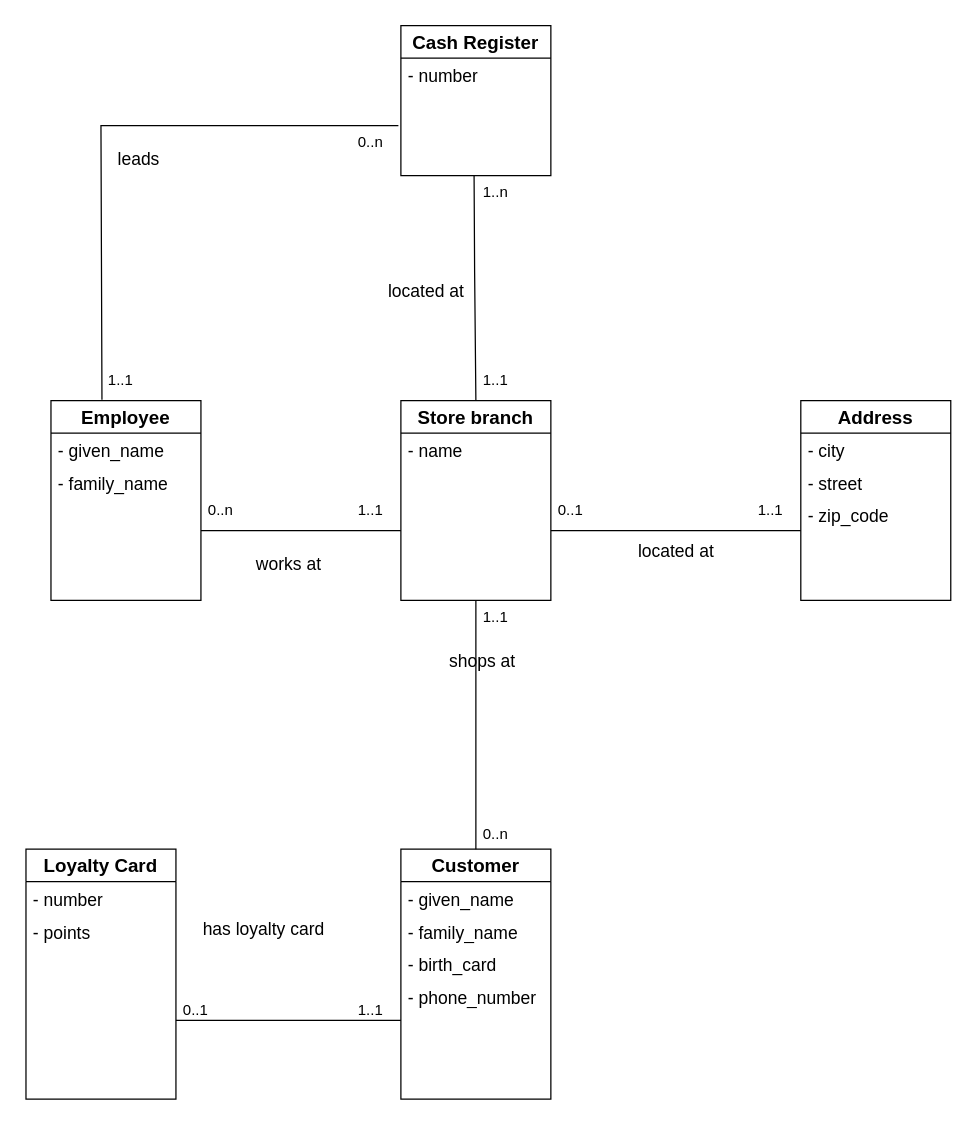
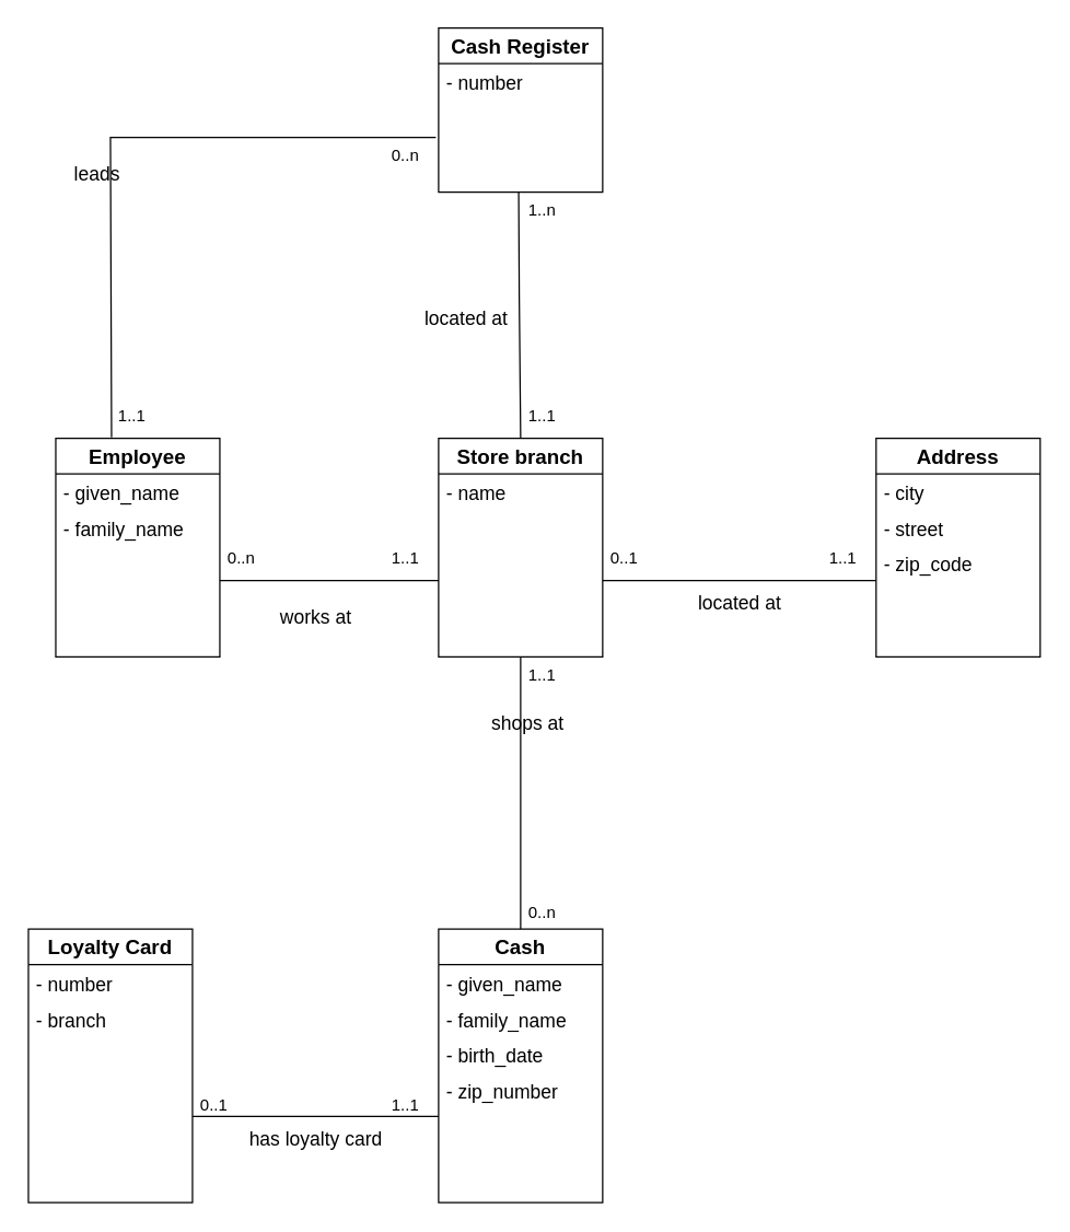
  <mxCell id="0" />
  <mxCell id="1" parent="0" />
  <mxCell id="2" value="&lt;b&gt;&lt;font style=&quot;font-size: 15px;&quot;&gt;Store branch&lt;/font&gt;&lt;/b&gt;" style="swimlane;fontStyle=0;childLayout=stackLayout;horizontal=1;startSize=26;fillColor=none;horizontalStack=0;resizeParent=1;resizeParentMax=0;resizeLast=0;collapsible=1;marginBottom=0;whiteSpace=wrap;html=1;" parent="1" vertex="1"><mxGeometry x="320" y="320" width="120" height="160" as="geometry" /></mxCell>
  <mxCell id="3" value="- name" style="text;strokeColor=none;fillColor=none;align=left;verticalAlign=top;spacingLeft=4;spacingRight=4;overflow=hidden;rotatable=0;points=[[0,0.5],[1,0.5]];portConstraint=eastwest;whiteSpace=wrap;html=1;fontSize=14;" parent="2" vertex="1"><mxGeometry y="26" width="120" height="134" as="geometry" /></mxCell>
  <mxCell id="4" value="" style="line;strokeWidth=1;fillColor=none;align=left;verticalAlign=middle;spacingTop=-1;spacingLeft=3;spacingRight=3;rotatable=0;labelPosition=right;points=[];portConstraint=eastwest;strokeColor=inherit;" parent="1" vertex="1"><mxGeometry x="440" y="420" width="200" height="8" as="geometry" /></mxCell>
  <mxCell id="5" value="&lt;b&gt;&lt;font style=&quot;font-size: 15px;&quot;&gt;Address&lt;/font&gt;&lt;/b&gt;" style="swimlane;fontStyle=0;childLayout=stackLayout;horizontal=1;startSize=26;fillColor=none;horizontalStack=0;resizeParent=1;resizeParentMax=0;resizeLast=0;collapsible=1;marginBottom=0;whiteSpace=wrap;html=1;" parent="1" vertex="1"><mxGeometry x="640" y="320" width="120" height="160" as="geometry" /></mxCell>
  <mxCell id="6" value="- city" style="text;strokeColor=none;fillColor=none;align=left;verticalAlign=top;spacingLeft=4;spacingRight=4;overflow=hidden;rotatable=0;points=[[0,0.5],[1,0.5]];portConstraint=eastwest;whiteSpace=wrap;html=1;fontSize=14;" parent="5" vertex="1"><mxGeometry y="26" width="120" height="26" as="geometry" /></mxCell>
  <mxCell id="7" value="- street" style="text;strokeColor=none;fillColor=none;align=left;verticalAlign=top;spacingLeft=4;spacingRight=4;overflow=hidden;rotatable=0;points=[[0,0.5],[1,0.5]];portConstraint=eastwest;whiteSpace=wrap;html=1;fontSize=14;" parent="5" vertex="1"><mxGeometry y="52" width="120" height="26" as="geometry" /></mxCell>
  <mxCell id="8" value="- zip_code" style="text;strokeColor=none;fillColor=none;align=left;verticalAlign=top;spacingLeft=4;spacingRight=4;overflow=hidden;rotatable=0;points=[[0,0.5],[1,0.5]];portConstraint=eastwest;whiteSpace=wrap;html=1;fontSize=14;" parent="5" vertex="1"><mxGeometry y="78" width="120" height="82" as="geometry" /></mxCell>
  <mxCell id="9" value="located at" style="text;align=center;fontStyle=0;verticalAlign=middle;spacingLeft=3;spacingRight=3;strokeColor=none;rotatable=0;points=[[0,0.5],[1,0.5]];portConstraint=eastwest;html=1;fontSize=14;" parent="1" vertex="1"><mxGeometry x="500" y="428" width="80" height="26" as="geometry" /></mxCell>
  <mxCell id="10" value="0..1" style="text;strokeColor=none;fillColor=none;align=left;verticalAlign=top;spacingLeft=4;spacingRight=4;overflow=hidden;rotatable=0;points=[[0,0.5],[1,0.5]];portConstraint=eastwest;whiteSpace=wrap;html=1;" parent="1" vertex="1"><mxGeometry x="440" y="394" width="40" height="26" as="geometry" /></mxCell>
  <mxCell id="11" value="1..1" style="text;strokeColor=none;fillColor=none;align=left;verticalAlign=top;spacingLeft=4;spacingRight=4;overflow=hidden;rotatable=0;points=[[0,0.5],[1,0.5]];portConstraint=eastwest;whiteSpace=wrap;html=1;" parent="1" vertex="1"><mxGeometry x="600" y="394" width="40" height="26" as="geometry" /></mxCell>
- <mxCell id="12" value="&lt;b&gt;&lt;font style=&quot;font-size: 15px;&quot;&gt;Customer&lt;/font&gt;&lt;/b&gt;" style="swimlane;fontStyle=0;childLayout=stackLayout;horizontal=1;startSize=26;fillColor=none;horizontalStack=0;resizeParent=1;resizeParentMax=0;resizeLast=0;collapsible=1;marginBottom=0;whiteSpace=wrap;html=1;" parent="1" vertex="1"><mxGeometry x="320" y="679" width="120" height="200" as="geometry" /></mxCell>
+ <mxCell id="12" value="&lt;b&gt;&lt;font style=&quot;font-size: 15px;&quot;&gt;Cash&lt;/font&gt;&lt;/b&gt;" style="swimlane;fontStyle=0;childLayout=stackLayout;horizontal=1;startSize=26;fillColor=none;horizontalStack=0;resizeParent=1;resizeParentMax=0;resizeLast=0;collapsible=1;marginBottom=0;whiteSpace=wrap;html=1;" parent="1" vertex="1"><mxGeometry x="320" y="679" width="120" height="200" as="geometry" /></mxCell>
  <mxCell id="13" value="-&amp;nbsp;given_name" style="text;strokeColor=none;fillColor=none;align=left;verticalAlign=top;spacingLeft=4;spacingRight=4;overflow=hidden;rotatable=0;points=[[0,0.5],[1,0.5]];portConstraint=eastwest;whiteSpace=wrap;html=1;fontSize=14;" parent="12" vertex="1"><mxGeometry y="26" width="120" height="26" as="geometry" /></mxCell>
  <mxCell id="14" value="-&amp;nbsp;family_name" style="text;strokeColor=none;fillColor=none;align=left;verticalAlign=top;spacingLeft=4;spacingRight=4;overflow=hidden;rotatable=0;points=[[0,0.5],[1,0.5]];portConstraint=eastwest;whiteSpace=wrap;html=1;fontSize=14;" parent="12" vertex="1"><mxGeometry y="52" width="120" height="26" as="geometry" /></mxCell>
- <mxCell id="15" value="- birth_card" style="text;strokeColor=none;fillColor=none;align=left;verticalAlign=top;spacingLeft=4;spacingRight=4;overflow=hidden;rotatable=0;points=[[0,0.5],[1,0.5]];portConstraint=eastwest;whiteSpace=wrap;html=1;fontSize=14;" parent="12" vertex="1"><mxGeometry y="78" width="120" height="26" as="geometry" /></mxCell>
- <mxCell id="16" value="-&amp;nbsp;phone_number" style="text;strokeColor=none;fillColor=none;align=left;verticalAlign=top;spacingLeft=4;spacingRight=4;overflow=hidden;rotatable=0;points=[[0,0.5],[1,0.5]];portConstraint=eastwest;whiteSpace=wrap;html=1;fontSize=14;" parent="12" vertex="1"><mxGeometry y="104" width="120" height="96" as="geometry" /></mxCell>
+ <mxCell id="15" value="- birth_date" style="text;strokeColor=none;fillColor=none;align=left;verticalAlign=top;spacingLeft=4;spacingRight=4;overflow=hidden;rotatable=0;points=[[0,0.5],[1,0.5]];portConstraint=eastwest;whiteSpace=wrap;html=1;fontSize=14;" parent="12" vertex="1"><mxGeometry y="78" width="120" height="26" as="geometry" /></mxCell>
+ <mxCell id="16" value="-&amp;nbsp;zip_number" style="text;strokeColor=none;fillColor=none;align=left;verticalAlign=top;spacingLeft=4;spacingRight=4;overflow=hidden;rotatable=0;points=[[0,0.5],[1,0.5]];portConstraint=eastwest;whiteSpace=wrap;html=1;fontSize=14;" parent="12" vertex="1"><mxGeometry y="104" width="120" height="96" as="geometry" /></mxCell>
  <mxCell id="17" value="1..1" style="text;strokeColor=none;fillColor=none;align=left;verticalAlign=top;spacingLeft=4;spacingRight=4;overflow=hidden;rotatable=0;points=[[0,0.5],[1,0.5]];portConstraint=eastwest;whiteSpace=wrap;html=1;" parent="1" vertex="1"><mxGeometry x="380" y="480" width="40" height="26" as="geometry" /></mxCell>
  <mxCell id="18" value="" style="endArrow=none;html=1;rounded=0;" parent="1" edge="1" source="3"><mxGeometry width="50" height="50" relative="1" as="geometry"><mxPoint x="380" y="489" as="sourcePoint" /><mxPoint x="380" y="679" as="targetPoint" /></mxGeometry></mxCell>
  <mxCell id="19" value="0..n" style="text;strokeColor=none;fillColor=none;align=left;verticalAlign=top;spacingLeft=4;spacingRight=4;overflow=hidden;rotatable=0;points=[[0,0.5],[1,0.5]];portConstraint=eastwest;whiteSpace=wrap;html=1;" parent="1" vertex="1"><mxGeometry x="380" y="653" width="40" height="26" as="geometry" /></mxCell>
  <mxCell id="20" value="shops at" style="text;align=center;fontStyle=0;verticalAlign=middle;spacingLeft=3;spacingRight=3;strokeColor=none;rotatable=0;points=[[0,0.5],[1,0.5]];portConstraint=eastwest;html=1;fontSize=14;" parent="1" vertex="1"><mxGeometry x="345" y="516" width="80" height="26" as="geometry" /></mxCell>
  <mxCell id="21" value="&lt;b&gt;&lt;font style=&quot;font-size: 15px;&quot;&gt;Loyalty Card&lt;/font&gt;&lt;/b&gt;" style="swimlane;fontStyle=0;childLayout=stackLayout;horizontal=1;startSize=26;fillColor=none;horizontalStack=0;resizeParent=1;resizeParentMax=0;resizeLast=0;collapsible=1;marginBottom=0;whiteSpace=wrap;html=1;" parent="1" vertex="1"><mxGeometry x="20" y="679" width="120" height="200" as="geometry" /></mxCell>
  <mxCell id="22" value="-&amp;nbsp;number" style="text;strokeColor=none;fillColor=none;align=left;verticalAlign=top;spacingLeft=4;spacingRight=4;overflow=hidden;rotatable=0;points=[[0,0.5],[1,0.5]];portConstraint=eastwest;whiteSpace=wrap;html=1;fontSize=14;" parent="21" vertex="1"><mxGeometry y="26" width="120" height="26" as="geometry" /></mxCell>
- <mxCell id="23" value="-&amp;nbsp;points" style="text;strokeColor=none;fillColor=none;align=left;verticalAlign=top;spacingLeft=4;spacingRight=4;overflow=hidden;rotatable=0;points=[[0,0.5],[1,0.5]];portConstraint=eastwest;whiteSpace=wrap;html=1;fontSize=14;" parent="21" vertex="1"><mxGeometry y="52" width="120" height="148" as="geometry" /></mxCell>
+ <mxCell id="23" value="-&amp;nbsp;branch" style="text;strokeColor=none;fillColor=none;align=left;verticalAlign=top;spacingLeft=4;spacingRight=4;overflow=hidden;rotatable=0;points=[[0,0.5],[1,0.5]];portConstraint=eastwest;whiteSpace=wrap;html=1;fontSize=14;" parent="21" vertex="1"><mxGeometry y="52" width="120" height="148" as="geometry" /></mxCell>
  <mxCell id="24" value="" style="line;strokeWidth=1;fillColor=none;align=left;verticalAlign=middle;spacingTop=-1;spacingLeft=3;spacingRight=3;rotatable=0;labelPosition=right;points=[];portConstraint=eastwest;strokeColor=inherit;" parent="1" vertex="1"><mxGeometry x="140" y="812" width="180" height="8" as="geometry" /></mxCell>
  <mxCell id="25" value="0..1" style="text;strokeColor=none;fillColor=none;align=left;verticalAlign=top;spacingLeft=4;spacingRight=4;overflow=hidden;rotatable=0;points=[[0,0.5],[1,0.5]];portConstraint=eastwest;whiteSpace=wrap;html=1;" parent="1" vertex="1"><mxGeometry x="140" y="794" width="40" height="26" as="geometry" /></mxCell>
  <mxCell id="26" value="1..1" style="text;strokeColor=none;fillColor=none;align=left;verticalAlign=top;spacingLeft=4;spacingRight=4;overflow=hidden;rotatable=0;points=[[0,0.5],[1,0.5]];portConstraint=eastwest;whiteSpace=wrap;html=1;" parent="1" vertex="1"><mxGeometry x="280" y="794" width="40" height="26" as="geometry" /></mxCell>
- <mxCell id="27" value="has&amp;nbsp;loyalty card" style="text;align=center;fontStyle=0;verticalAlign=middle;spacingLeft=3;spacingRight=3;strokeColor=none;rotatable=0;points=[[0,0.5],[1,0.5]];portConstraint=eastwest;html=1;fontSize=14;" parent="1" vertex="1"><mxGeometry x="170" y="730" width="80" height="26" as="geometry" /></mxCell>
+ <mxCell id="27" value="has&amp;nbsp;loyalty card" style="text;align=center;fontStyle=0;verticalAlign=middle;spacingLeft=3;spacingRight=3;strokeColor=none;rotatable=0;points=[[0,0.5],[1,0.5]];portConstraint=eastwest;html=1;fontSize=14;" parent="1" vertex="1"><mxGeometry x="190" y="820" width="80" height="26" as="geometry" /></mxCell>
  <mxCell id="28" value="&lt;b&gt;&lt;font style=&quot;font-size: 15px;&quot;&gt;Employee&lt;/font&gt;&lt;/b&gt;" style="swimlane;fontStyle=0;childLayout=stackLayout;horizontal=1;startSize=26;fillColor=none;horizontalStack=0;resizeParent=1;resizeParentMax=0;resizeLast=0;collapsible=1;marginBottom=0;whiteSpace=wrap;html=1;" parent="1" vertex="1"><mxGeometry x="40" y="320" width="120" height="160" as="geometry" /></mxCell>
  <mxCell id="29" value="- given_name" style="text;strokeColor=none;fillColor=none;align=left;verticalAlign=top;spacingLeft=4;spacingRight=4;overflow=hidden;rotatable=0;points=[[0,0.5],[1,0.5]];portConstraint=eastwest;whiteSpace=wrap;html=1;fontSize=14;" parent="28" vertex="1"><mxGeometry y="26" width="120" height="26" as="geometry" /></mxCell>
  <mxCell id="30" value="-&amp;nbsp;family_name" style="text;strokeColor=none;fillColor=none;align=left;verticalAlign=top;spacingLeft=4;spacingRight=4;overflow=hidden;rotatable=0;points=[[0,0.5],[1,0.5]];portConstraint=eastwest;whiteSpace=wrap;html=1;fontSize=14;" parent="28" vertex="1"><mxGeometry y="52" width="120" height="108" as="geometry" /></mxCell>
  <mxCell id="31" value="" style="line;strokeWidth=1;fillColor=none;align=left;verticalAlign=middle;spacingTop=-1;spacingLeft=3;spacingRight=3;rotatable=0;labelPosition=right;points=[];portConstraint=eastwest;strokeColor=inherit;" parent="1" vertex="1"><mxGeometry x="160" y="420" width="160" height="8" as="geometry" /></mxCell>
  <mxCell id="32" value="0..n" style="text;strokeColor=none;fillColor=none;align=left;verticalAlign=top;spacingLeft=4;spacingRight=4;overflow=hidden;rotatable=0;points=[[0,0.5],[1,0.5]];portConstraint=eastwest;whiteSpace=wrap;html=1;" parent="1" vertex="1"><mxGeometry x="160" y="394" width="40" height="26" as="geometry" /></mxCell>
  <mxCell id="33" value="1..1" style="text;strokeColor=none;fillColor=none;align=left;verticalAlign=top;spacingLeft=4;spacingRight=4;overflow=hidden;rotatable=0;points=[[0,0.5],[1,0.5]];portConstraint=eastwest;whiteSpace=wrap;html=1;" parent="1" vertex="1"><mxGeometry x="280" y="394" width="40" height="26" as="geometry" /></mxCell>
  <mxCell id="34" value="works at" style="text;align=center;fontStyle=0;verticalAlign=middle;spacingLeft=3;spacingRight=3;strokeColor=none;rotatable=0;points=[[0,0.5],[1,0.5]];portConstraint=eastwest;html=1;fontSize=14;" parent="1" vertex="1"><mxGeometry x="190" y="438" width="80" height="26" as="geometry" /></mxCell>
  <mxCell id="35" value="&lt;b&gt;&lt;font style=&quot;font-size: 15px;&quot;&gt;Cash Register&lt;/font&gt;&lt;/b&gt;" style="swimlane;fontStyle=0;childLayout=stackLayout;horizontal=1;startSize=26;fillColor=none;horizontalStack=0;resizeParent=1;resizeParentMax=0;resizeLast=0;collapsible=1;marginBottom=0;whiteSpace=wrap;html=1;" parent="1" vertex="1"><mxGeometry x="320" y="20" width="120" height="120" as="geometry" /></mxCell>
  <mxCell id="36" value="-&amp;nbsp;number" style="text;strokeColor=none;fillColor=none;align=left;verticalAlign=top;spacingLeft=4;spacingRight=4;overflow=hidden;rotatable=0;points=[[0,0.5],[1,0.5]];portConstraint=eastwest;whiteSpace=wrap;html=1;fontSize=14;" parent="35" vertex="1"><mxGeometry y="26" width="120" height="26" as="geometry" /></mxCell>
  <mxCell id="37" value="&lt;div&gt;&lt;br&gt;&lt;/div&gt;&lt;div&gt;&lt;br&gt;&lt;/div&gt;" style="text;strokeColor=none;fillColor=none;align=left;verticalAlign=top;spacingLeft=4;spacingRight=4;overflow=hidden;rotatable=0;points=[[0,0.5],[1,0.5]];portConstraint=eastwest;whiteSpace=wrap;html=1;" parent="35" vertex="1"><mxGeometry y="52" width="120" height="68" as="geometry" /></mxCell>
  <mxCell id="38" value="" style="endArrow=none;html=1;rounded=0;entryX=0.488;entryY=1.035;entryDx=0;entryDy=0;entryPerimeter=0;exitX=0.5;exitY=0;exitDx=0;exitDy=0;" parent="1" edge="1" source="2"><mxGeometry width="50" height="50" relative="1" as="geometry"><mxPoint x="380" y="297.62" as="sourcePoint" /><mxPoint x="378.56" y="140" as="targetPoint" /><Array as="points"><mxPoint x="379" y="217.62" /></Array></mxGeometry></mxCell>
  <mxCell id="39" value="1..n" style="text;strokeColor=none;fillColor=none;align=left;verticalAlign=top;spacingLeft=4;spacingRight=4;overflow=hidden;rotatable=0;points=[[0,0.5],[1,0.5]];portConstraint=eastwest;whiteSpace=wrap;html=1;" parent="1" vertex="1"><mxGeometry x="380" y="140" width="40" height="26" as="geometry" /></mxCell>
  <mxCell id="40" value="1..1" style="text;strokeColor=none;fillColor=none;align=left;verticalAlign=top;spacingLeft=4;spacingRight=4;overflow=hidden;rotatable=0;points=[[0,0.5],[1,0.5]];portConstraint=eastwest;whiteSpace=wrap;html=1;" parent="1" vertex="1"><mxGeometry x="380" y="290" width="40" height="30" as="geometry" /></mxCell>
  <mxCell id="41" value="&lt;font style=&quot;font-size: 14px;&quot;&gt;located at&lt;/font&gt;" style="text;align=center;fontStyle=0;verticalAlign=middle;spacingLeft=3;spacingRight=3;strokeColor=none;rotatable=0;points=[[0,0.5],[1,0.5]];portConstraint=eastwest;html=1;" parent="1" vertex="1"><mxGeometry x="300" y="220" width="80" height="26" as="geometry" /></mxCell>
  <mxCell id="42" value="" style="endArrow=none;html=1;rounded=0;exitX=0.34;exitY=-0.004;exitDx=0;exitDy=0;exitPerimeter=0;" parent="1" edge="1" source="28"><mxGeometry width="50" height="50" relative="1" as="geometry"><mxPoint x="81" y="318" as="sourcePoint" /><mxPoint x="318" y="100" as="targetPoint" /><Array as="points"><mxPoint x="80" y="100" /></Array></mxGeometry></mxCell>
  <mxCell id="43" value="1..1" style="text;strokeColor=none;fillColor=none;align=left;verticalAlign=top;spacingLeft=4;spacingRight=4;overflow=hidden;rotatable=0;points=[[0,0.5],[1,0.5]];portConstraint=eastwest;whiteSpace=wrap;html=1;" parent="1" vertex="1"><mxGeometry x="80" y="290" width="40" height="26" as="geometry" /></mxCell>
  <mxCell id="44" value="0..n" style="text;strokeColor=none;fillColor=none;align=left;verticalAlign=top;spacingLeft=4;spacingRight=4;overflow=hidden;rotatable=0;points=[[0,0.5],[1,0.5]];portConstraint=eastwest;whiteSpace=wrap;html=1;" parent="1" vertex="1"><mxGeometry x="280" y="100" width="40" height="26" as="geometry" /></mxCell>
- <mxCell id="45" value="leads" style="text;align=center;fontStyle=0;verticalAlign=middle;spacingLeft=3;spacingRight=3;strokeColor=none;rotatable=0;points=[[0,0.5],[1,0.5]];portConstraint=eastwest;html=1;fontSize=14;" parent="1" vertex="1"><mxGeometry x="70" y="114" width="80" height="26" as="geometry" /></mxCell>
+ <mxCell id="45" value="leads" style="text;align=center;fontStyle=0;verticalAlign=middle;spacingLeft=3;spacingRight=3;strokeColor=none;rotatable=0;points=[[0,0.5],[1,0.5]];portConstraint=eastwest;html=1;fontSize=14;" parent="1" vertex="1"><mxGeometry x="30" y="114" width="80" height="26" as="geometry" /></mxCell>
